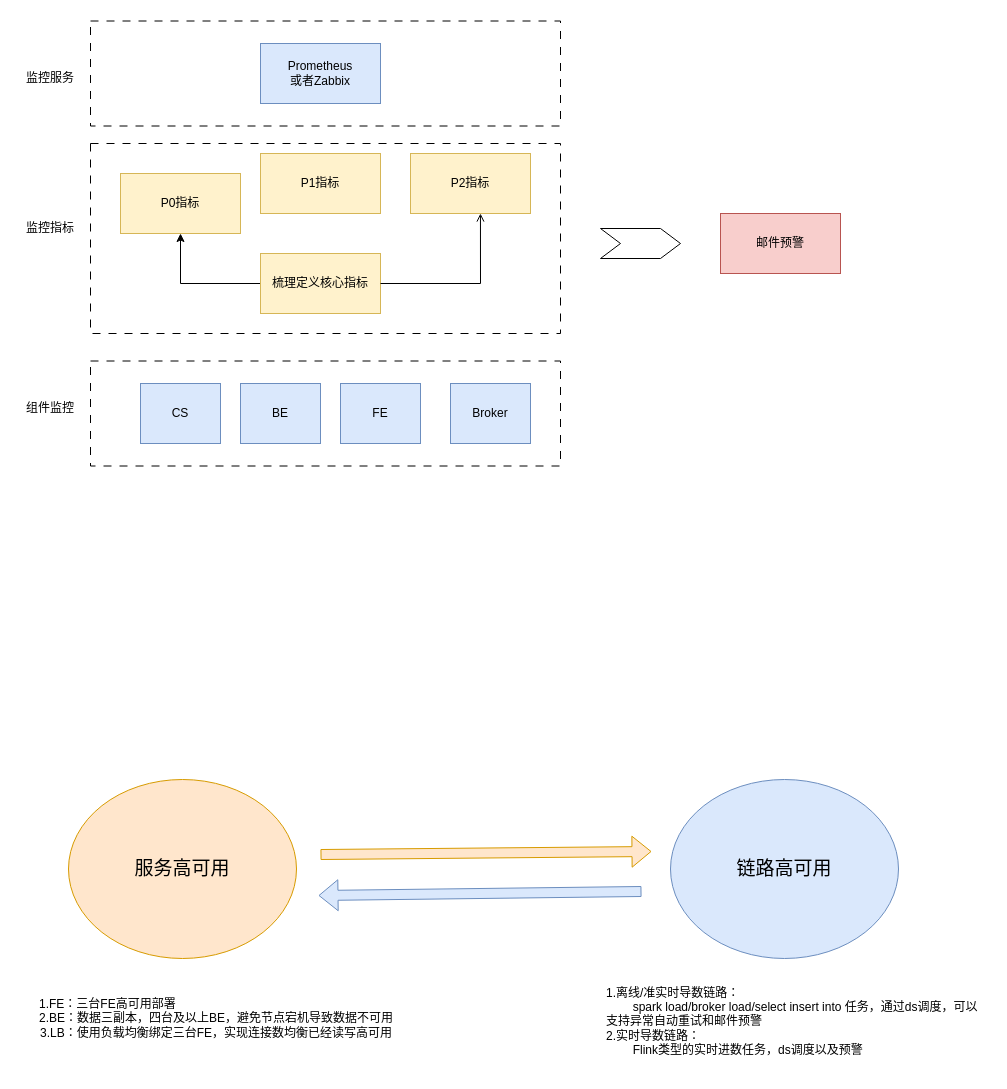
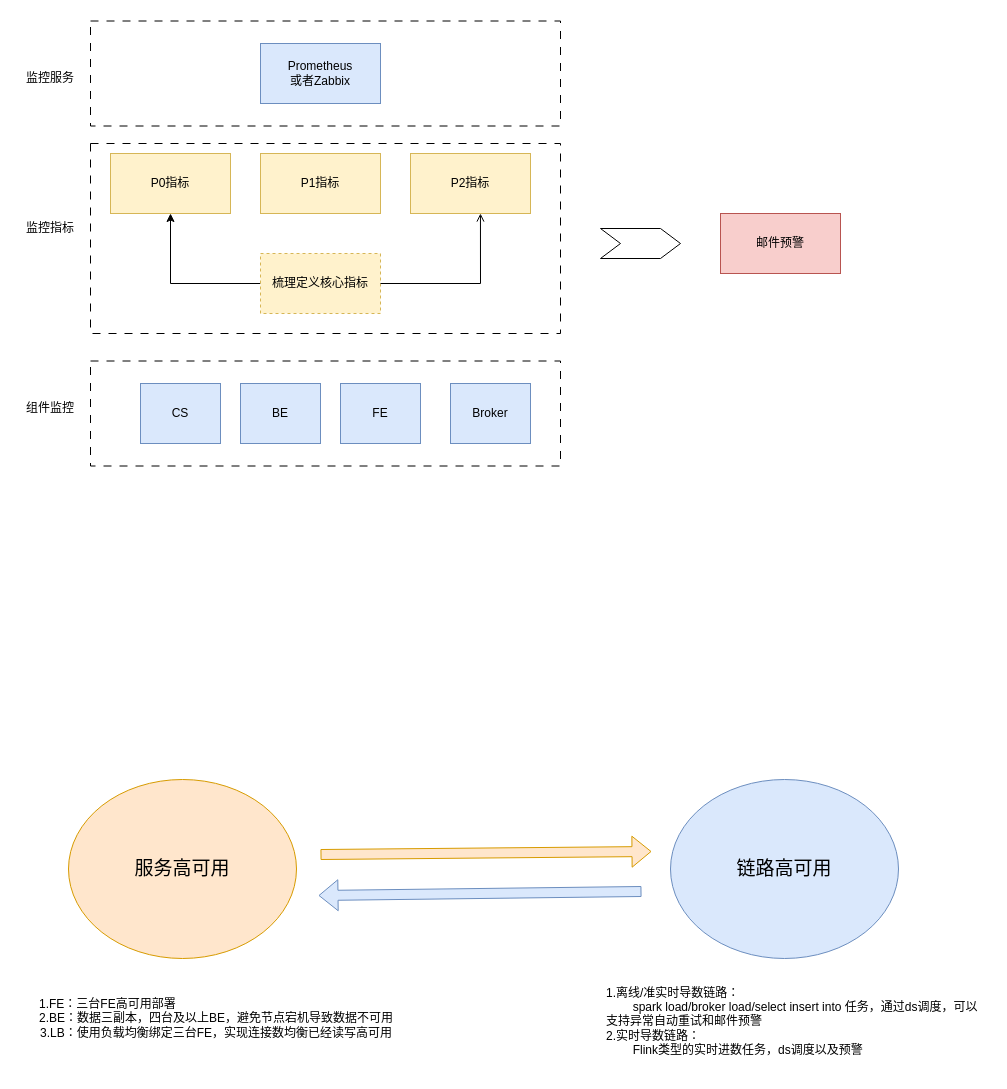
  <mxCell id="0" />
  <mxCell id="1" parent="0" />
  <mxCell id="2" value="" style="rounded=0;whiteSpace=wrap;html=1;dashed=1;dashPattern=8 8;" parent="1" vertex="1"><mxGeometry x="90" y="360.5" width="470" height="105" as="geometry" /></mxCell>
  <mxCell id="3" value="" style="rounded=0;whiteSpace=wrap;html=1;dashed=1;dashPattern=8 8;" parent="1" vertex="1"><mxGeometry x="90" y="143" width="470" height="190" as="geometry" /></mxCell>
  <mxCell id="4" value="" style="rounded=0;whiteSpace=wrap;html=1;dashed=1;dashPattern=8 8;" parent="1" vertex="1"><mxGeometry x="90" y="20.5" width="470" height="105" as="geometry" /></mxCell>
  <mxCell id="5" value="Prometheus&lt;br&gt;或者Zabbix" style="rounded=0;whiteSpace=wrap;html=1;fillColor=#dae8fc;strokeColor=#6c8ebf;" parent="1" vertex="1"><mxGeometry x="260" y="43" width="120" height="60" as="geometry" /></mxCell>
- <mxCell id="6" value="P0指标" style="rounded=0;whiteSpace=wrap;html=1;fillColor=#fff2cc;strokeColor=#d6b656;" parent="1" vertex="1"><mxGeometry x="120" y="173" width="120" height="60" as="geometry" /></mxCell>
+ <mxCell id="6" value="P0指标" style="rounded=0;whiteSpace=wrap;html=1;fillColor=#fff2cc;strokeColor=#d6b656;" parent="1" vertex="1"><mxGeometry x="110" y="153" width="120" height="60" as="geometry" /></mxCell>
  <mxCell id="7" value="P1指标" style="rounded=0;whiteSpace=wrap;html=1;fillColor=#fff2cc;strokeColor=#d6b656;" parent="1" vertex="1"><mxGeometry x="260" y="153" width="120" height="60" as="geometry" /></mxCell>
  <mxCell id="8" value="P2指标" style="rounded=0;whiteSpace=wrap;html=1;fillColor=#fff2cc;strokeColor=#d6b656;" parent="1" vertex="1"><mxGeometry x="410" y="153" width="120" height="60" as="geometry" /></mxCell>
  <mxCell id="9" style="edgeStyle=orthogonalEdgeStyle;rounded=0;orthogonalLoop=1;jettySize=auto;html=1;exitX=0;exitY=0.5;exitDx=0;exitDy=0;entryX=0.5;entryY=1;entryDx=0;entryDy=0;" parent="1" source="10" target="6" edge="1"><mxGeometry relative="1" as="geometry" /></mxCell>
- <mxCell id="10" value="梳理定义核心指标" style="rounded=0;whiteSpace=wrap;html=1;fillColor=#fff2cc;strokeColor=#d6b656;" parent="1" vertex="1"><mxGeometry x="260" y="253" width="120" height="60" as="geometry" /></mxCell>
+ <mxCell id="10" value="梳理定义核心指标" style="rounded=0;whiteSpace=wrap;html=1;fillColor=#fff2cc;strokeColor=#d6b656;dashed=1;" parent="1" vertex="1"><mxGeometry x="260" y="253" width="120" height="60" as="geometry" /></mxCell>
  <mxCell id="11" style="edgeStyle=orthogonalEdgeStyle;rounded=0;orthogonalLoop=1;jettySize=auto;html=1;exitX=1;exitY=0.5;exitDx=0;exitDy=0;entryX=0.583;entryY=1;entryDx=0;entryDy=0;entryPerimeter=0;endArrow=open;" parent="1" source="10" target="8" edge="1"><mxGeometry relative="1" as="geometry" /></mxCell>
  <mxCell id="12" value="CS" style="rounded=0;whiteSpace=wrap;html=1;fillColor=#dae8fc;strokeColor=#6c8ebf;" parent="1" vertex="1"><mxGeometry x="140" y="383" width="80" height="60" as="geometry" /></mxCell>
  <mxCell id="13" value="BE" style="rounded=0;whiteSpace=wrap;html=1;fillColor=#dae8fc;strokeColor=#6c8ebf;" parent="1" vertex="1"><mxGeometry x="240" y="383" width="80" height="60" as="geometry" /></mxCell>
  <mxCell id="14" value="FE" style="rounded=0;whiteSpace=wrap;html=1;fillColor=#dae8fc;strokeColor=#6c8ebf;" parent="1" vertex="1"><mxGeometry x="340" y="383" width="80" height="60" as="geometry" /></mxCell>
  <mxCell id="15" value="Broker" style="rounded=0;whiteSpace=wrap;html=1;fillColor=#dae8fc;strokeColor=#6c8ebf;" parent="1" vertex="1"><mxGeometry x="450" y="383" width="80" height="60" as="geometry" /></mxCell>
  <mxCell id="16" value="监控服务" style="text;html=1;strokeColor=none;fillColor=none;align=center;verticalAlign=middle;whiteSpace=wrap;rounded=0;" parent="1" vertex="1"><mxGeometry x="20" y="63" width="60" height="30" as="geometry" /></mxCell>
  <mxCell id="17" value="监控指标" style="text;html=1;strokeColor=none;fillColor=none;align=center;verticalAlign=middle;whiteSpace=wrap;rounded=0;" parent="1" vertex="1"><mxGeometry x="20" y="213" width="60" height="30" as="geometry" /></mxCell>
  <mxCell id="18" value="组件监控" style="text;html=1;strokeColor=none;fillColor=none;align=center;verticalAlign=middle;whiteSpace=wrap;rounded=0;" parent="1" vertex="1"><mxGeometry x="20" y="393" width="60" height="30" as="geometry" /></mxCell>
  <mxCell id="19" value="邮件预警" style="rounded=0;whiteSpace=wrap;html=1;fillColor=#f8cecc;strokeColor=#b85450;" parent="1" vertex="1"><mxGeometry x="720" y="213" width="120" height="60" as="geometry" /></mxCell>
  <mxCell id="20" value="" style="shape=step;perimeter=stepPerimeter;whiteSpace=wrap;html=1;fixedSize=1;" parent="1" vertex="1"><mxGeometry x="600" y="228" width="80" height="30" as="geometry" /></mxCell>
  <mxCell id="21" value="&lt;font style=&quot;font-size: 19px;&quot;&gt;服务高可用&lt;/font&gt;" style="ellipse;whiteSpace=wrap;html=1;fillColor=#ffe6cc;strokeColor=#d79b00;" vertex="1" parent="1"><mxGeometry x="68" y="779" width="228" height="179" as="geometry" /></mxCell>
  <mxCell id="22" value="&lt;font style=&quot;font-size: 19px;&quot;&gt;链路高可用&lt;/font&gt;" style="ellipse;whiteSpace=wrap;html=1;fillColor=#dae8fc;strokeColor=#6c8ebf;" vertex="1" parent="1"><mxGeometry x="670" y="779" width="228" height="179" as="geometry" /></mxCell>
  <mxCell id="23" value="" style="shape=flexArrow;endArrow=classic;html=1;rounded=0;fillColor=#ffe6cc;strokeColor=#d79b00;" edge="1" parent="1"><mxGeometry width="50" height="50" relative="1" as="geometry"><mxPoint x="320" y="854" as="sourcePoint" /><mxPoint x="651" y="851" as="targetPoint" /></mxGeometry></mxCell>
  <mxCell id="24" value="" style="shape=flexArrow;endArrow=classic;html=1;rounded=0;fillColor=#dae8fc;strokeColor=#6c8ebf;" edge="1" parent="1"><mxGeometry width="50" height="50" relative="1" as="geometry"><mxPoint x="641" y="891" as="sourcePoint" /><mxPoint x="318" y="895" as="targetPoint" /></mxGeometry></mxCell>
  <mxCell id="25" value="&lt;div style=&quot;text-align: left;&quot;&gt;&lt;span style=&quot;background-color: initial;&quot;&gt;1.FE：三台FE高可用部署&lt;/span&gt;&lt;/div&gt;2.BE：数据三副本，四台及以上BE，避免节点宕机导致数据不可用&lt;br&gt;3.LB：使用负载均衡绑定三台FE，实现连接数均衡已经读写高可用" style="text;html=1;align=center;verticalAlign=middle;whiteSpace=wrap;rounded=0;" vertex="1" parent="1"><mxGeometry x="32" y="982" width="368" height="72" as="geometry" /></mxCell>
  <mxCell id="26" value="&lt;div style=&quot;text-align: left;&quot;&gt;&lt;span style=&quot;background-color: initial;&quot;&gt;1.离线/准实时导数链路：&lt;/span&gt;&lt;/div&gt;&lt;div style=&quot;text-align: left;&quot;&gt;&lt;span style=&quot;background-color: initial;&quot;&gt;&lt;span style=&quot;white-space: pre;&quot;&gt;&#09;&lt;/span&gt;spark load/broker load/select insert into 任务，通过ds调度，可以支持异常自动重试和邮件预警&lt;/span&gt;&lt;/div&gt;&lt;div style=&quot;text-align: left;&quot;&gt;&lt;span style=&quot;background-color: initial;&quot;&gt;2.实时导数链路：&lt;/span&gt;&lt;/div&gt;&lt;div style=&quot;text-align: left;&quot;&gt;&lt;span style=&quot;background-color: initial;&quot;&gt;&lt;span style=&quot;white-space: pre;&quot;&gt;&#09;&lt;/span&gt;Flink类型的实时进数任务，ds调度以及预警&lt;br&gt;&lt;/span&gt;&lt;/div&gt;" style="text;html=1;align=center;verticalAlign=middle;whiteSpace=wrap;rounded=0;" vertex="1" parent="1"><mxGeometry x="605" y="974" width="380" height="93" as="geometry" /></mxCell>
